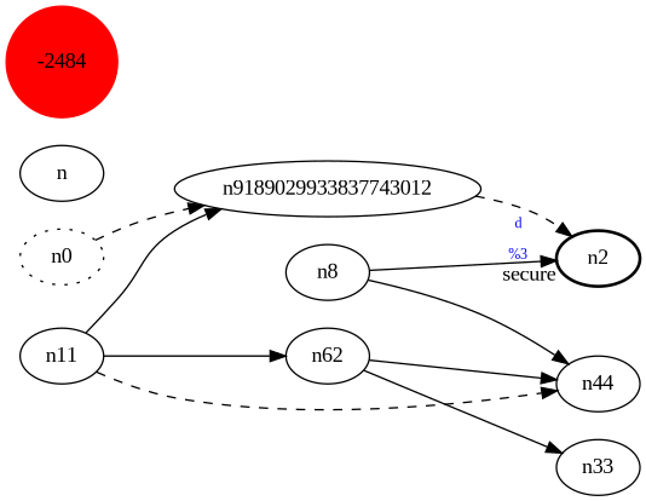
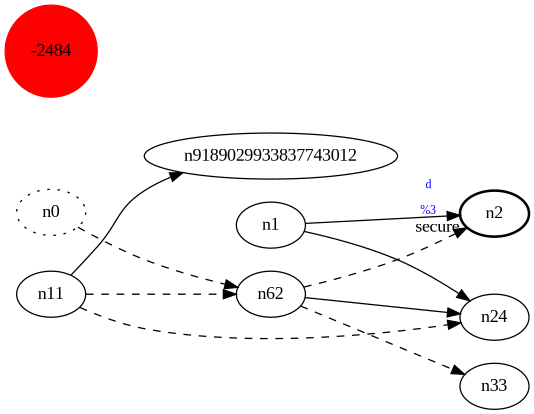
  digraph {
    fontcolor=blue
    fontname="Liberation Serif"
    rankdir=LR
    node [fontname="Liberation Serif"]
    edge [fontname="Liberation Serif"]
    n0 [fillcolor="#123456" style=dotted]
    n9189029933837743012
    n2 [style=bold xlabel=secure]
-   n
    -2484 [color=red height=1 style=filled width=1]
-   n1 [label=n8]
-   n44
+   n1
+   n44 [label=n24]
    n11
    n22 [label=n62]
    n33
-   n0 -> n9189029933837743012 [style=dashed]
-   n9189029933837743012 -> n2 [style=dashed]
+   n0 -> n22 [style=dashed]
+   n22 -> n2 [style=dashed]
    n1 -> n2 [fontcolor=blue fontsize=9 label="d\n\l\G"]
    n1 -> n44
    n11 -> n9189029933837743012
    n11 -> n44 [style=dashed]
-   n11 -> n22
+   n11 -> n22 [style=dashed]
    n22 -> n44
-   n22 -> n33
+   n22 -> n33 [style=dashed]
  }
